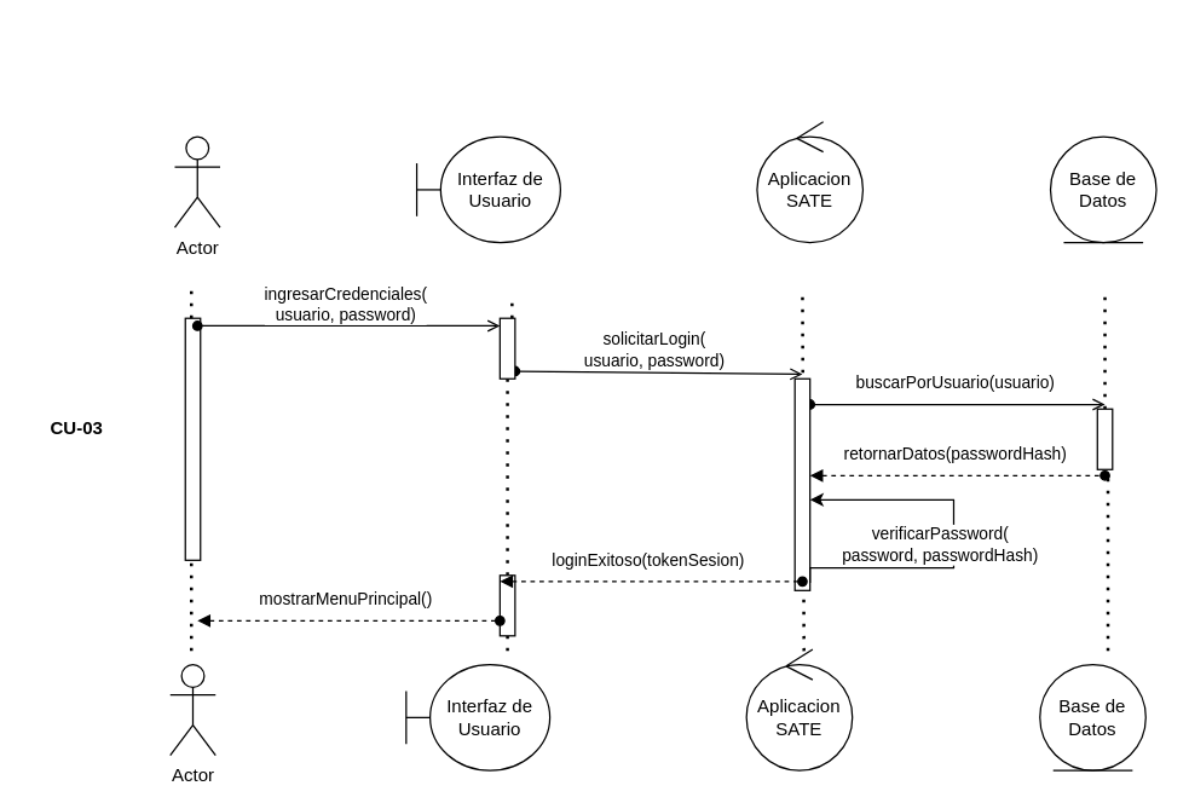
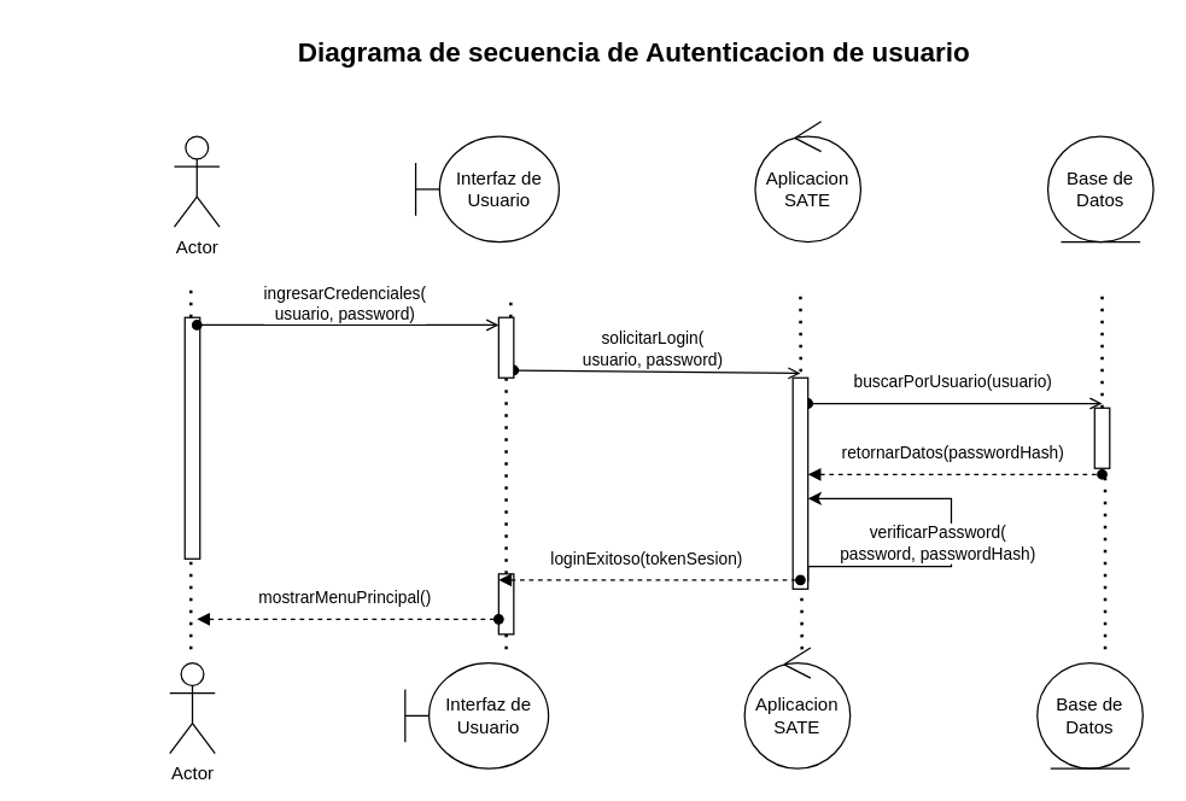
  <mxCell id="0" />
  <mxCell id="1" parent="0" />
  <mxCell id="2" value="" style="html=1;points=[[0,0,0,0,5],[0,1,0,0,-5],[1,0,0,0,5],[1,1,0,0,-5]];perimeter=orthogonalPerimeter;outlineConnect=0;targetShapes=umlLifeline;portConstraint=eastwest;newEdgeStyle={&quot;curved&quot;:0,&quot;rounded&quot;:0};" vertex="1" parent="1"><mxGeometry x="122" y="210" width="10" height="160" as="geometry" /></mxCell>
  <mxCell id="3" value="Actor" style="shape=umlActor;verticalLabelPosition=bottom;verticalAlign=top;html=1;" parent="1" vertex="1"><mxGeometry x="112" y="439" width="30" height="60" as="geometry" /></mxCell>
  <mxCell id="4" value="Actor" style="shape=umlActor;verticalLabelPosition=bottom;verticalAlign=top;html=1;" parent="1" vertex="1"><mxGeometry x="115" y="90" width="30" height="60" as="geometry" /></mxCell>
  <mxCell id="5" value="Interfaz de&lt;div&gt;Usuario&lt;/div&gt;" style="shape=umlBoundary;whiteSpace=wrap;html=1;" parent="1" vertex="1"><mxGeometry x="275" y="90" width="95" height="70" as="geometry" /></mxCell>
  <mxCell id="6" value="Aplicacion&lt;div&gt;SATE&lt;/div&gt;" style="ellipse;shape=umlControl;whiteSpace=wrap;html=1;" parent="1" vertex="1"><mxGeometry x="500" y="80" width="70" height="80" as="geometry" /></mxCell>
  <mxCell id="7" value="Base de Datos" style="ellipse;shape=umlEntity;whiteSpace=wrap;html=1;" parent="1" vertex="1"><mxGeometry x="694" y="90" width="70" height="70" as="geometry" /></mxCell>
  <mxCell id="8" value="" style="endArrow=open;html=1;rounded=0;align=center;verticalAlign=top;endFill=0;labelBackgroundColor=none;endSize=6;startArrow=oval;startFill=1;" parent="1" edge="1"><mxGeometry relative="1" as="geometry"><mxPoint x="130" y="215" as="sourcePoint" /><mxPoint x="330" y="215" as="targetPoint" /></mxGeometry></mxCell>
  <mxCell id="9" value="ingresarCredenciales(&lt;div&gt;usuario, password)&lt;/div&gt;" style="edgeLabel;html=1;align=center;verticalAlign=middle;resizable=0;points=[];" parent="8" vertex="1" connectable="0"><mxGeometry x="-0.03" y="-2" relative="1" as="geometry"><mxPoint y="-17" as="offset" /></mxGeometry></mxCell>
  <mxCell id="10" value="" style="endArrow=none;dashed=1;html=1;dashPattern=1 3;strokeWidth=2;rounded=0;" parent="1" edge="1" source="2"><mxGeometry width="50" height="50" relative="1" as="geometry"><mxPoint x="126" y="430" as="sourcePoint" /><mxPoint x="126" y="190" as="targetPoint" /></mxGeometry></mxCell>
  <mxCell id="11" value="" style="endArrow=none;dashed=1;html=1;dashPattern=1 3;strokeWidth=2;rounded=0;" parent="1" edge="1"><mxGeometry width="50" height="50" relative="1" as="geometry"><mxPoint x="338" y="210" as="sourcePoint" /><mxPoint x="338" y="200" as="targetPoint" /></mxGeometry></mxCell>
  <mxCell id="12" value="" style="endArrow=open;html=1;rounded=0;align=center;verticalAlign=top;endFill=0;labelBackgroundColor=none;endSize=6;startArrow=oval;startFill=1;exitX=1;exitY=1;exitDx=0;exitDy=-5;exitPerimeter=0;" parent="1" edge="1" source="29"><mxGeometry relative="1" as="geometry"><mxPoint x="330" y="247" as="sourcePoint" /><mxPoint x="530" y="247" as="targetPoint" /></mxGeometry></mxCell>
  <mxCell id="13" value="solicitarLogin(&lt;div&gt;usuario, password)&lt;/div&gt;" style="edgeLabel;html=1;align=center;verticalAlign=middle;resizable=0;points=[];" parent="12" vertex="1" connectable="0"><mxGeometry x="-0.03" y="-2" relative="1" as="geometry"><mxPoint y="-17" as="offset" /></mxGeometry></mxCell>
  <mxCell id="14" value="" style="endArrow=none;dashed=1;html=1;dashPattern=1 3;strokeWidth=2;rounded=0;exitX=0.543;exitY=0.013;exitDx=0;exitDy=0;exitPerimeter=0;" parent="1" source="24" edge="1"><mxGeometry width="50" height="50" relative="1" as="geometry"><mxPoint x="530" y="440" as="sourcePoint" /><mxPoint x="530" y="190" as="targetPoint" /></mxGeometry></mxCell>
  <mxCell id="15" value="" style="endArrow=none;dashed=1;html=1;dashPattern=1 3;strokeWidth=2;rounded=0;" parent="1" source="17" edge="1"><mxGeometry width="50" height="50" relative="1" as="geometry"><mxPoint x="730" y="590" as="sourcePoint" /><mxPoint x="730" y="190" as="targetPoint" /></mxGeometry></mxCell>
  <mxCell id="16" value="" style="endArrow=none;dashed=1;html=1;dashPattern=1 3;strokeWidth=2;rounded=0;" parent="1" edge="1"><mxGeometry width="50" height="50" relative="1" as="geometry"><mxPoint x="732" y="430" as="sourcePoint" /><mxPoint x="732" y="310" as="targetPoint" /></mxGeometry></mxCell>
  <mxCell id="17" value="" style="html=1;points=[[0,0,0,0,5],[0,1,0,0,-5],[1,0,0,0,5],[1,1,0,0,-5]];perimeter=orthogonalPerimeter;outlineConnect=0;targetShapes=umlLifeline;portConstraint=eastwest;newEdgeStyle={&quot;curved&quot;:0,&quot;rounded&quot;:0};" parent="1" vertex="1"><mxGeometry x="725" y="270" width="10" height="40" as="geometry" /></mxCell>
  <mxCell id="18" value="" style="endArrow=open;html=1;rounded=0;align=center;verticalAlign=top;endFill=0;labelBackgroundColor=none;endSize=6;startArrow=oval;startFill=1;" parent="1" source="22" edge="1"><mxGeometry relative="1" as="geometry"><mxPoint x="530" y="267" as="sourcePoint" /><mxPoint x="730" y="267" as="targetPoint" /></mxGeometry></mxCell>
  <mxCell id="19" value="buscarPorUsuario(usuario)" style="edgeLabel;html=1;align=center;verticalAlign=middle;resizable=0;points=[];" parent="18" vertex="1" connectable="0"><mxGeometry x="-0.03" y="-2" relative="1" as="geometry"><mxPoint y="-17" as="offset" /></mxGeometry></mxCell>
  <mxCell id="20" value="" style="endArrow=oval;html=1;rounded=0;align=center;verticalAlign=top;endFill=1;labelBackgroundColor=none;endSize=6;startArrow=block;startFill=1;dashed=1;" parent="1" source="22" edge="1"><mxGeometry relative="1" as="geometry"><mxPoint x="530" y="314" as="sourcePoint" /><mxPoint x="730" y="314" as="targetPoint" /></mxGeometry></mxCell>
  <mxCell id="21" value="retornarDatos(passwordHash)" style="edgeLabel;html=1;align=center;verticalAlign=middle;resizable=0;points=[];" parent="20" vertex="1" connectable="0"><mxGeometry x="-0.03" y="-2" relative="1" as="geometry"><mxPoint y="-17" as="offset" /></mxGeometry></mxCell>
  <mxCell id="22" value="" style="html=1;points=[[0,0,0,0,5],[0,1,0,0,-5],[1,0,0,0,5],[1,1,0,0,-5]];perimeter=orthogonalPerimeter;outlineConnect=0;targetShapes=umlLifeline;portConstraint=eastwest;newEdgeStyle={&quot;curved&quot;:0,&quot;rounded&quot;:0};" parent="1" vertex="1"><mxGeometry x="525" y="250" width="10" height="140" as="geometry" /></mxCell>
  <mxCell id="23" value="Interfaz de&lt;div&gt;Usuario&lt;/div&gt;" style="shape=umlBoundary;whiteSpace=wrap;html=1;" parent="1" vertex="1"><mxGeometry x="268" y="439" width="95" height="70" as="geometry" /></mxCell>
  <mxCell id="24" value="Aplicacion&lt;div&gt;SATE&lt;/div&gt;" style="ellipse;shape=umlControl;whiteSpace=wrap;html=1;" parent="1" vertex="1"><mxGeometry x="493" y="429" width="70" height="80" as="geometry" /></mxCell>
  <mxCell id="25" value="Base de Datos" style="ellipse;shape=umlEntity;whiteSpace=wrap;html=1;" parent="1" vertex="1"><mxGeometry x="687" y="439" width="70" height="70" as="geometry" /></mxCell>
- <mxCell id="27" value="CU-03" style="text;html=1;align=center;verticalAlign=middle;resizable=0;points=[];autosize=1;strokeColor=none;fillColor=none;fontStyle=1" parent="1" vertex="1"><mxGeometry x="20" y="268" width="60" height="30" as="geometry" /></mxCell>
+ <mxCell id="26" value="&lt;font face=&quot;Helvetica&quot; style=&quot;color: rgb(0, 0, 0);&quot;&gt;&lt;b&gt;Diagrama de secuencia de Autenticacion de usuario&lt;/b&gt;&lt;/font&gt;" style="text;html=1;align=center;verticalAlign=middle;whiteSpace=wrap;rounded=0;fontSize=18;" parent="1" vertex="1"><mxGeometry x="120" width="600" height="30" as="geometry" y="20" /></mxCell>
  <mxCell id="28" value="" style="endArrow=none;dashed=1;html=1;dashPattern=1 3;strokeWidth=2;rounded=0;" edge="1" parent="1" source="31"><mxGeometry width="50" height="50" relative="1" as="geometry"><mxPoint x="335" y="430" as="sourcePoint" /><mxPoint x="335" y="250" as="targetPoint" /></mxGeometry></mxCell>
  <mxCell id="29" value="" style="html=1;points=[[0,0,0,0,5],[0,1,0,0,-5],[1,0,0,0,5],[1,1,0,0,-5]];perimeter=orthogonalPerimeter;outlineConnect=0;targetShapes=umlLifeline;portConstraint=eastwest;newEdgeStyle={&quot;curved&quot;:0,&quot;rounded&quot;:0};" vertex="1" parent="1"><mxGeometry x="330" y="210" width="10" height="40" as="geometry" /></mxCell>
  <mxCell id="30" value="" style="endArrow=none;dashed=1;html=1;dashPattern=1 3;strokeWidth=2;rounded=0;" edge="1" parent="1" target="31"><mxGeometry width="50" height="50" relative="1" as="geometry"><mxPoint x="335" y="430" as="sourcePoint" /><mxPoint x="335" y="250" as="targetPoint" /></mxGeometry></mxCell>
  <mxCell id="31" value="" style="html=1;points=[[0,0,0,0,5],[0,1,0,0,-5],[1,0,0,0,5],[1,1,0,0,-5]];perimeter=orthogonalPerimeter;outlineConnect=0;targetShapes=umlLifeline;portConstraint=eastwest;newEdgeStyle={&quot;curved&quot;:0,&quot;rounded&quot;:0};" vertex="1" parent="1"><mxGeometry x="330" y="380" width="10" height="40" as="geometry" /></mxCell>
  <mxCell id="32" value="" style="endArrow=oval;html=1;rounded=0;align=center;verticalAlign=top;endFill=1;labelBackgroundColor=none;endSize=6;startArrow=block;startFill=1;dashed=1;" parent="1" edge="1"><mxGeometry relative="1" as="geometry"><mxPoint x="330" y="384" as="sourcePoint" /><mxPoint x="530" y="384" as="targetPoint" /></mxGeometry></mxCell>
  <mxCell id="33" value="loginExitoso(tokenSesion)" style="edgeLabel;html=1;align=center;verticalAlign=middle;resizable=0;points=[];" parent="32" vertex="1" connectable="0"><mxGeometry x="-0.03" y="-2" relative="1" as="geometry"><mxPoint y="-17" as="offset" /></mxGeometry></mxCell>
  <mxCell id="34" value="" style="endArrow=oval;html=1;rounded=0;align=center;verticalAlign=top;endFill=1;labelBackgroundColor=none;endSize=6;startArrow=block;startFill=1;dashed=1;" parent="1" edge="1"><mxGeometry relative="1" as="geometry"><mxPoint x="130" y="410" as="sourcePoint" /><mxPoint x="330" y="410" as="targetPoint" /></mxGeometry></mxCell>
  <mxCell id="35" value="mostrarMenuPrincipal()" style="edgeLabel;html=1;align=center;verticalAlign=middle;resizable=0;points=[];" parent="34" vertex="1" connectable="0"><mxGeometry x="-0.03" y="-2" relative="1" as="geometry"><mxPoint y="-17" as="offset" /></mxGeometry></mxCell>
  <mxCell id="36" value="" style="endArrow=none;dashed=1;html=1;dashPattern=1 3;strokeWidth=2;rounded=0;" edge="1" parent="1" target="2"><mxGeometry width="50" height="50" relative="1" as="geometry"><mxPoint x="126" y="430" as="sourcePoint" /><mxPoint x="126" y="190" as="targetPoint" /></mxGeometry></mxCell>
  <mxCell id="37" style="edgeStyle=orthogonalEdgeStyle;rounded=0;orthogonalLoop=1;jettySize=auto;html=1;curved=0;exitX=1;exitY=1;exitDx=0;exitDy=-5;exitPerimeter=0;" edge="1" parent="1" source="22" target="22"><mxGeometry relative="1" as="geometry"><Array as="points"><mxPoint x="630" y="375" /><mxPoint x="630" y="330" /></Array></mxGeometry></mxCell>
  <mxCell id="38" value="verificarPassword(&lt;div&gt;password, passwordHash)&lt;/div&gt;" style="edgeLabel;html=1;align=center;verticalAlign=middle;resizable=0;points=[];" vertex="1" connectable="0" parent="37"><mxGeometry x="0.055" y="1" relative="1" as="geometry"><mxPoint x="-9" y="8" as="offset" /></mxGeometry></mxCell>
